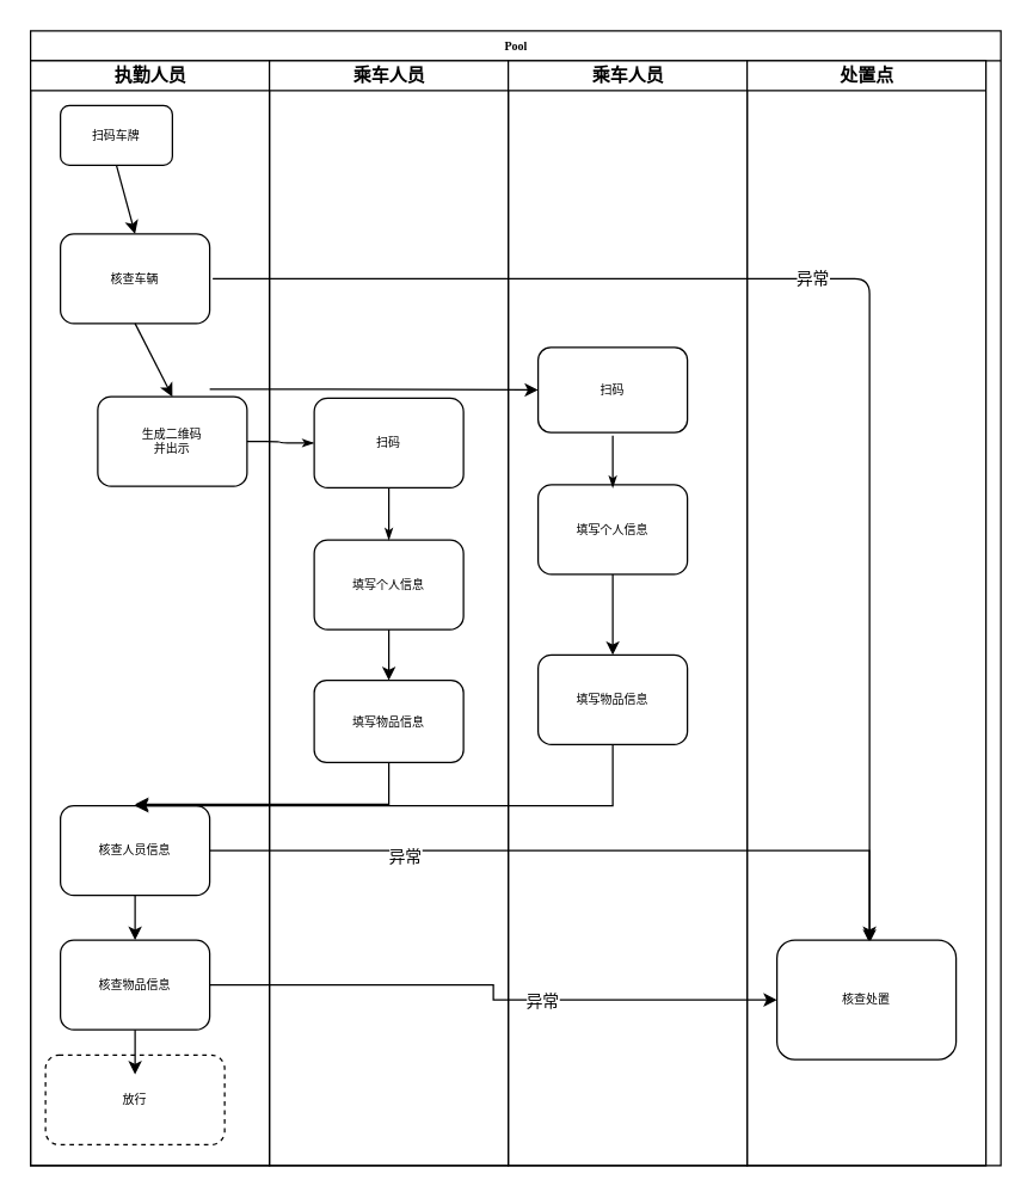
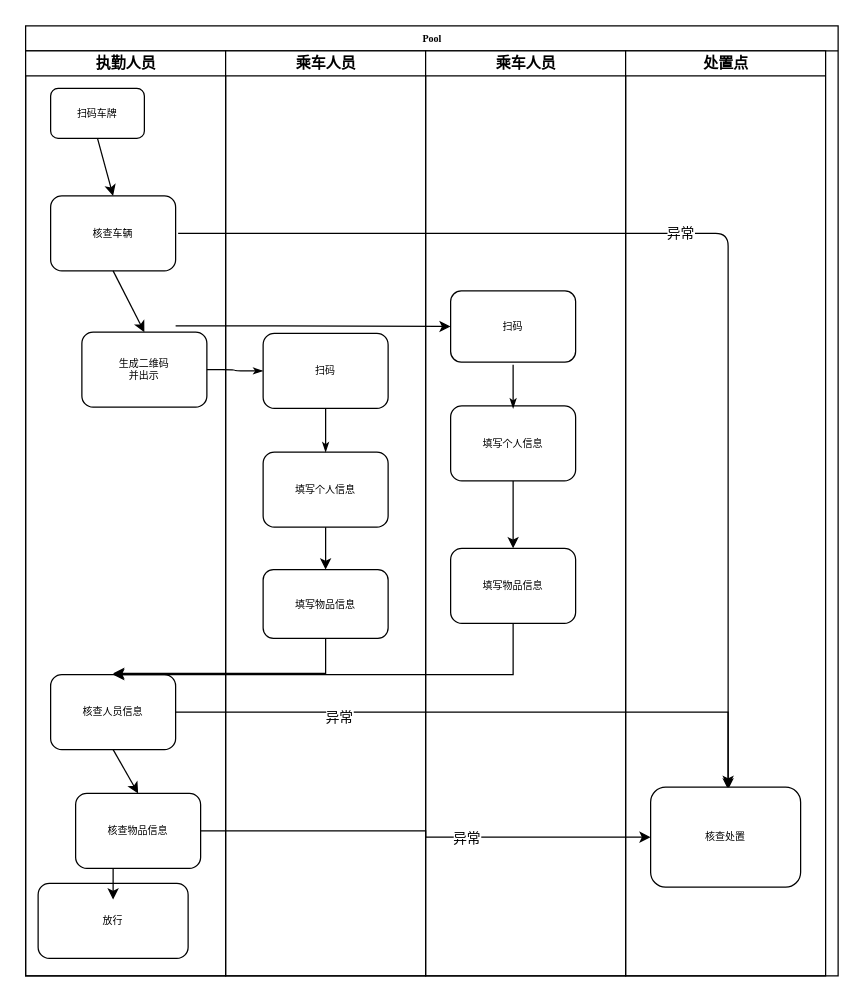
  <mxCell id="0" />
  <mxCell id="1" parent="0" />
  <mxCell id="2" value="Pool" style="swimlane;html=1;childLayout=stackLayout;startSize=20;rounded=0;shadow=0;labelBackgroundColor=none;strokeWidth=1;fontFamily=Verdana;fontSize=8;align=center;" parent="1" vertex="1"><mxGeometry x="20" y="20" width="650" height="760" as="geometry" /></mxCell>
  <mxCell id="3" value="执勤人员" style="swimlane;html=1;startSize=20;" parent="2" vertex="1"><mxGeometry y="20" width="160" height="740" as="geometry" /></mxCell>
  <mxCell id="4" value="扫码车牌" style="rounded=1;whiteSpace=wrap;html=1;shadow=0;labelBackgroundColor=none;strokeWidth=1;fontFamily=Verdana;fontSize=8;align=center;" parent="3" vertex="1"><mxGeometry x="20" y="30" width="75" height="40" as="geometry" /></mxCell>
  <mxCell id="5" value="核查人员信息" style="rounded=1;whiteSpace=wrap;html=1;shadow=0;labelBackgroundColor=none;strokeWidth=1;fontFamily=Verdana;fontSize=8;align=center;" parent="3" vertex="1"><mxGeometry x="20" y="499" width="100" height="60" as="geometry" /></mxCell>
- <mxCell id="6" value="核查物品信息" style="rounded=1;whiteSpace=wrap;html=1;shadow=0;labelBackgroundColor=none;strokeWidth=1;fontFamily=Verdana;fontSize=8;align=center;" parent="3" vertex="1"><mxGeometry x="20" y="589" width="100" height="60" as="geometry" /></mxCell>
- <mxCell id="7" value="放行" style="whiteSpace=wrap;html=1;rounded=1;shadow=0;fontFamily=Verdana;fontSize=8;strokeWidth=1;dashed=1;" parent="3" vertex="1"><mxGeometry x="10" y="666" width="120" height="60" as="geometry" /></mxCell>
+ <mxCell id="6" value="核查物品信息" style="rounded=1;whiteSpace=wrap;html=1;shadow=0;labelBackgroundColor=none;strokeWidth=1;fontFamily=Verdana;fontSize=8;align=center;" parent="3" vertex="1"><mxGeometry x="40" y="594" width="100" height="60" as="geometry" /></mxCell>
+ <mxCell id="7" value="放行" style="whiteSpace=wrap;html=1;rounded=1;shadow=0;fontFamily=Verdana;fontSize=8;strokeWidth=1;" parent="3" vertex="1"><mxGeometry x="10" y="666" width="120" height="60" as="geometry" /></mxCell>
  <mxCell id="8" value="" style="edgeStyle=elbowEdgeStyle;rounded=0;orthogonalLoop=1;jettySize=auto;html=1;" parent="3" source="6" edge="1"><mxGeometry relative="1" as="geometry"><mxPoint x="70" y="679" as="targetPoint" /></mxGeometry></mxCell>
  <mxCell id="9" value="核查车辆" style="rounded=1;whiteSpace=wrap;html=1;shadow=0;labelBackgroundColor=none;strokeWidth=1;fontFamily=Verdana;fontSize=8;align=center;" parent="3" vertex="1"><mxGeometry x="20" y="116" width="100" height="60" as="geometry" /></mxCell>
  <mxCell id="10" value="" style="endArrow=classic;html=1;exitX=0.5;exitY=1;exitDx=0;exitDy=0;entryX=0.5;entryY=0;entryDx=0;entryDy=0;" parent="3" source="4" target="9" edge="1"><mxGeometry width="50" height="50" relative="1" as="geometry"><mxPoint x="50" y="280" as="sourcePoint" /><mxPoint x="100" y="230" as="targetPoint" /></mxGeometry></mxCell>
  <mxCell id="11" value="生成二维码&lt;br&gt;并出示" style="rounded=1;whiteSpace=wrap;html=1;shadow=0;labelBackgroundColor=none;strokeWidth=1;fontFamily=Verdana;fontSize=8;align=center;" vertex="1" parent="3"><mxGeometry x="45" y="225" width="100" height="60" as="geometry" /></mxCell>
  <mxCell id="12" value="" style="endArrow=classic;html=1;exitX=0.5;exitY=1;exitDx=0;exitDy=0;entryX=0.5;entryY=0;entryDx=0;entryDy=0;" edge="1" parent="3" source="9" target="11"><mxGeometry width="50" height="50" relative="1" as="geometry"><mxPoint x="50" y="380" as="sourcePoint" /><mxPoint x="100" y="330" as="targetPoint" /></mxGeometry></mxCell>
  <mxCell id="13" style="edgeStyle=orthogonalEdgeStyle;rounded=1;html=1;labelBackgroundColor=none;startArrow=none;startFill=0;startSize=5;endArrow=classicThin;endFill=1;endSize=5;jettySize=auto;orthogonalLoop=1;strokeWidth=1;fontFamily=Verdana;fontSize=8;exitX=1;exitY=0.5;exitDx=0;exitDy=0;" parent="2" source="11" target="15" edge="1"><mxGeometry relative="1" as="geometry" /></mxCell>
  <mxCell id="14" value="乘车人员" style="swimlane;html=1;startSize=20;" parent="2" vertex="1"><mxGeometry x="160" y="20" width="160" height="740" as="geometry" /></mxCell>
  <mxCell id="15" value="扫码" style="rounded=1;whiteSpace=wrap;html=1;shadow=0;labelBackgroundColor=none;strokeWidth=1;fontFamily=Verdana;fontSize=8;align=center;" parent="14" vertex="1"><mxGeometry x="30" y="226" width="100" height="60" as="geometry" /></mxCell>
  <mxCell id="16" value="填写个人信息" style="rounded=1;whiteSpace=wrap;html=1;shadow=0;labelBackgroundColor=none;strokeWidth=1;fontFamily=Verdana;fontSize=8;align=center;" parent="14" vertex="1"><mxGeometry x="30" y="321" width="100" height="60" as="geometry" /></mxCell>
  <mxCell id="17" style="edgeStyle=orthogonalEdgeStyle;rounded=1;html=1;labelBackgroundColor=none;startArrow=none;startFill=0;startSize=5;endArrow=classicThin;endFill=1;endSize=5;jettySize=auto;orthogonalLoop=1;strokeWidth=1;fontFamily=Verdana;fontSize=8" parent="14" source="15" target="16" edge="1"><mxGeometry relative="1" as="geometry"><Array as="points"><mxPoint x="80" y="311" /><mxPoint x="80" y="311" /></Array></mxGeometry></mxCell>
  <mxCell id="18" value="" style="endArrow=classic;html=1;exitX=0.5;exitY=1;exitDx=0;exitDy=0;entryX=0.5;entryY=0;entryDx=0;entryDy=0;" parent="14" source="16" target="19" edge="1"><mxGeometry width="50" height="50" relative="1" as="geometry"><mxPoint x="10" y="551" as="sourcePoint" /><mxPoint x="80" y="401" as="targetPoint" /></mxGeometry></mxCell>
  <mxCell id="19" value="填写物品信息" style="rounded=1;whiteSpace=wrap;html=1;shadow=0;labelBackgroundColor=none;strokeWidth=1;fontFamily=Verdana;fontSize=8;align=center;" parent="14" vertex="1"><mxGeometry x="30" y="415" width="100" height="55" as="geometry" /></mxCell>
  <mxCell id="20" style="edgeStyle=elbowEdgeStyle;rounded=0;orthogonalLoop=1;jettySize=auto;html=1;" edge="1" parent="14"><mxGeometry relative="1" as="geometry"><mxPoint x="-90" y="498" as="targetPoint" /><Array as="points"><mxPoint x="80" y="412" /></Array><mxPoint x="80" y="470" as="sourcePoint" /></mxGeometry></mxCell>
  <mxCell id="21" style="edgeStyle=elbowEdgeStyle;rounded=0;orthogonalLoop=1;jettySize=auto;html=1;entryX=0;entryY=0.5;entryDx=0;entryDy=0;" parent="2" target="26" edge="1"><mxGeometry relative="1" as="geometry"><Array as="points"><mxPoint x="200" y="150" /><mxPoint x="120" y="240" /><mxPoint x="170" y="90" /></Array><mxPoint x="120" y="240" as="sourcePoint" /></mxGeometry></mxCell>
  <mxCell id="22" style="edgeStyle=elbowEdgeStyle;rounded=0;orthogonalLoop=1;jettySize=auto;html=1;entryX=0.5;entryY=0;entryDx=0;entryDy=0;" parent="2" source="29" target="5" edge="1"><mxGeometry relative="1" as="geometry"><mxPoint x="170" y="540" as="targetPoint" /><Array as="points"><mxPoint x="390" y="420" /></Array></mxGeometry></mxCell>
  <mxCell id="23" value="" style="edgeStyle=elbowEdgeStyle;rounded=0;orthogonalLoop=1;jettySize=auto;html=1;entryX=0;entryY=0.5;entryDx=0;entryDy=0;" parent="2" source="6" target="34" edge="1"><mxGeometry relative="1" as="geometry"><mxPoint x="340" y="610" as="targetPoint" /></mxGeometry></mxCell>
  <mxCell id="24" value="异常" style="edgeLabel;html=1;align=center;verticalAlign=middle;resizable=0;points=[];" vertex="1" connectable="0" parent="23"><mxGeometry x="0.19" relative="1" as="geometry"><mxPoint as="offset" /></mxGeometry></mxCell>
  <mxCell id="25" value="乘车人员" style="swimlane;html=1;startSize=20;" parent="2" vertex="1"><mxGeometry x="320" y="20" width="160" height="740" as="geometry" /></mxCell>
  <mxCell id="26" value="扫码" style="rounded=1;whiteSpace=wrap;html=1;shadow=0;labelBackgroundColor=none;strokeWidth=1;fontFamily=Verdana;fontSize=8;align=center;" parent="25" vertex="1"><mxGeometry x="20" y="192" width="100" height="57" as="geometry" /></mxCell>
  <mxCell id="27" value="填写个人信息" style="rounded=1;whiteSpace=wrap;html=1;shadow=0;labelBackgroundColor=none;strokeWidth=1;fontFamily=Verdana;fontSize=8;align=center;" parent="25" vertex="1"><mxGeometry x="20" y="284" width="100" height="60" as="geometry" /></mxCell>
  <mxCell id="28" style="edgeStyle=orthogonalEdgeStyle;rounded=1;html=1;labelBackgroundColor=none;startArrow=none;startFill=0;startSize=5;endArrow=classicThin;endFill=1;endSize=5;jettySize=auto;orthogonalLoop=1;strokeWidth=1;fontFamily=Verdana;fontSize=8" parent="25" edge="1"><mxGeometry relative="1" as="geometry"><Array as="points"><mxPoint x="70" y="276" /><mxPoint x="70" y="276" /></Array><mxPoint x="70" y="251" as="sourcePoint" /><mxPoint x="70" y="286" as="targetPoint" /></mxGeometry></mxCell>
  <mxCell id="29" value="填写物品信息" style="rounded=1;whiteSpace=wrap;html=1;shadow=0;labelBackgroundColor=none;strokeWidth=1;fontFamily=Verdana;fontSize=8;align=center;" parent="25" vertex="1"><mxGeometry x="20" y="398" width="100" height="60" as="geometry" /></mxCell>
  <mxCell id="30" value="" style="edgeStyle=none;rounded=0;orthogonalLoop=1;jettySize=auto;html=1;exitX=0.5;exitY=1;exitDx=0;exitDy=0;entryX=0.5;entryY=0;entryDx=0;entryDy=0;" parent="25" source="27" target="29" edge="1"><mxGeometry relative="1" as="geometry"><mxPoint x="70" y="426" as="sourcePoint" /><mxPoint x="70" y="388" as="targetPoint" /></mxGeometry></mxCell>
  <mxCell id="31" style="edgeStyle=elbowEdgeStyle;rounded=0;orthogonalLoop=1;jettySize=auto;html=1;exitX=1;exitY=0.5;exitDx=0;exitDy=0;" edge="1" parent="2" source="5"><mxGeometry relative="1" as="geometry"><mxPoint x="562" y="611" as="targetPoint" /><Array as="points"><mxPoint x="562" y="571" /><mxPoint x="440" y="581" /><mxPoint x="350" y="531" /></Array><mxPoint x="130" y="550" as="sourcePoint" /></mxGeometry></mxCell>
  <mxCell id="32" value="异常" style="edgeLabel;html=1;align=center;verticalAlign=middle;resizable=0;points=[];" vertex="1" connectable="0" parent="31"><mxGeometry x="-0.485" y="-3" relative="1" as="geometry"><mxPoint as="offset" /></mxGeometry></mxCell>
  <mxCell id="33" value="处置点" style="swimlane;html=1;startSize=20;" parent="2" vertex="1"><mxGeometry x="480" y="20" width="160" height="740" as="geometry" /></mxCell>
  <mxCell id="34" value="核查处置" style="whiteSpace=wrap;html=1;rounded=1;shadow=0;fontFamily=Verdana;fontSize=8;strokeWidth=1;" parent="33" vertex="1"><mxGeometry x="20" y="589" width="120" height="80" as="geometry" /></mxCell>
  <mxCell id="35" value="" style="endArrow=classic;html=1;exitX=1;exitY=0.5;exitDx=0;exitDy=0;entryX=0.5;entryY=0;entryDx=0;entryDy=0;edgeStyle=orthogonalEdgeStyle;" edge="1" parent="2"><mxGeometry width="50" height="50" relative="1" as="geometry"><mxPoint x="122" y="166" as="sourcePoint" /><mxPoint x="562" y="609" as="targetPoint" /><Array as="points"><mxPoint x="562" y="166" /></Array></mxGeometry></mxCell>
  <mxCell id="36" value="异常" style="edgeLabel;html=1;align=center;verticalAlign=middle;resizable=0;points=[];" vertex="1" connectable="0" parent="35"><mxGeometry x="-0.092" y="1" relative="1" as="geometry"><mxPoint as="offset" /></mxGeometry></mxCell>
  <mxCell id="37" value="" style="endArrow=classic;html=1;entryX=0.5;entryY=0;entryDx=0;entryDy=0;" parent="1" target="6" edge="1"><mxGeometry width="50" height="50" relative="1" as="geometry"><mxPoint x="90" y="599" as="sourcePoint" /><mxPoint x="100" y="549" as="targetPoint" /></mxGeometry></mxCell>
